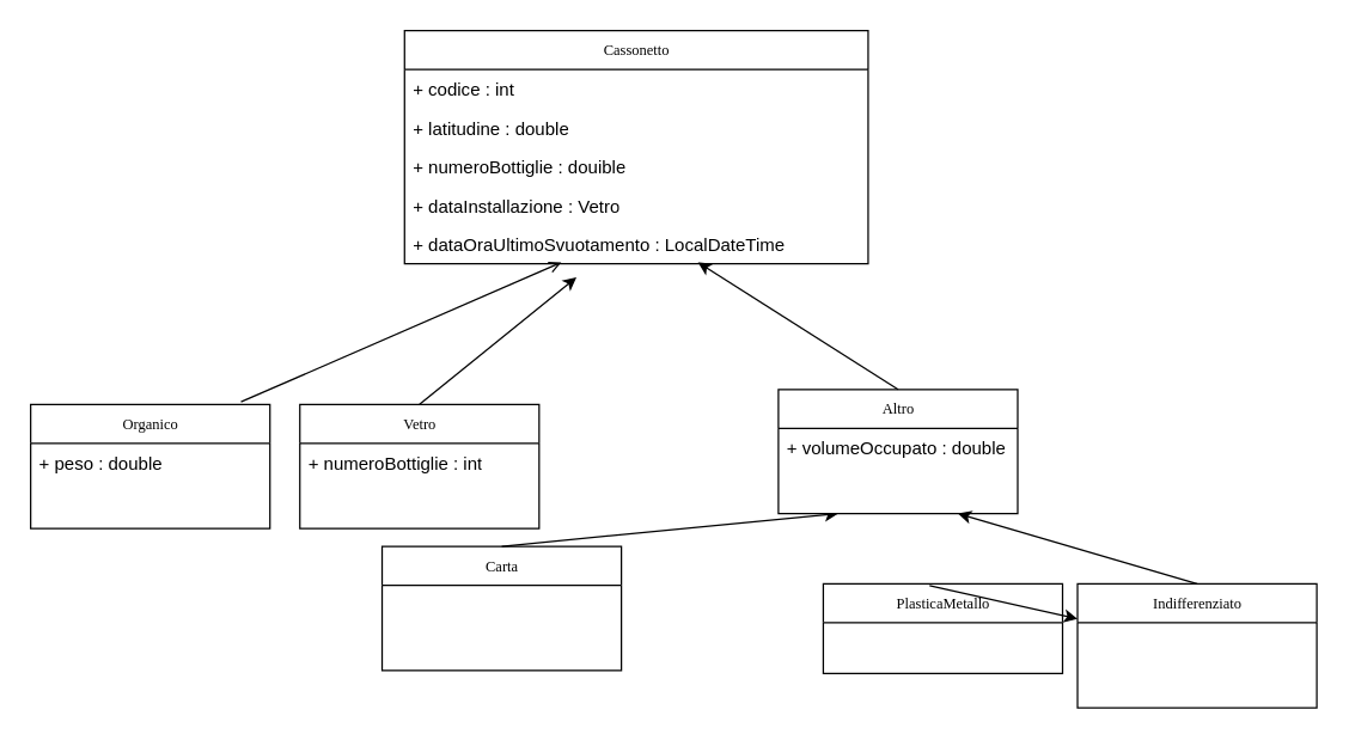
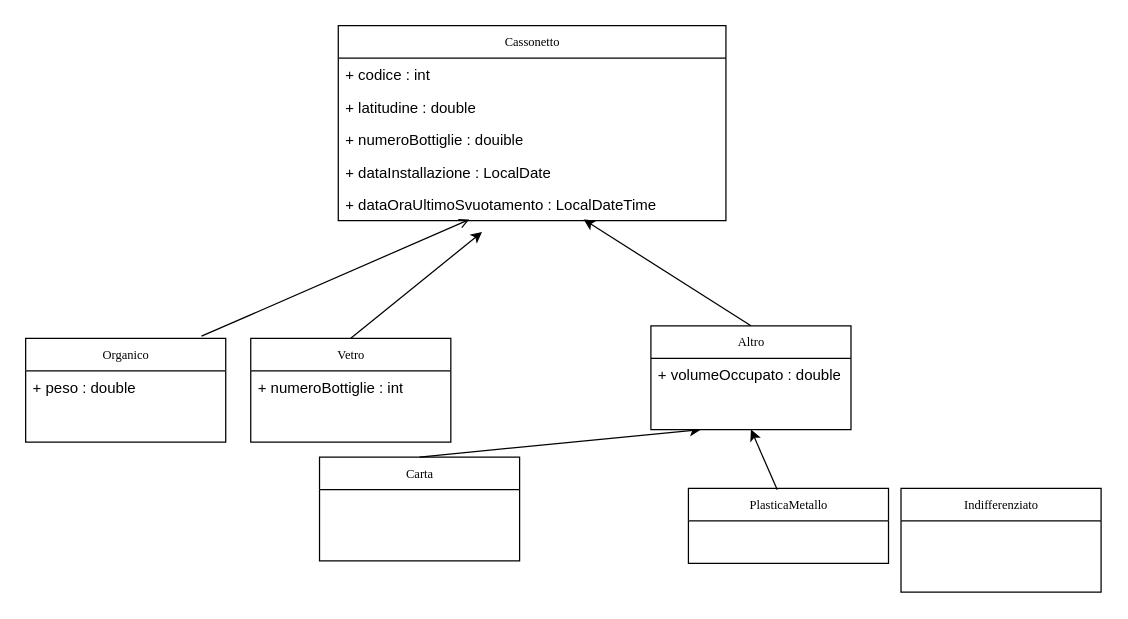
  <mxCell id="0" />
  <mxCell id="1" parent="0" />
  <mxCell id="2" value="Cassonetto" style="swimlane;html=1;fontStyle=0;childLayout=stackLayout;horizontal=1;startSize=26;fillColor=none;horizontalStack=0;resizeParent=1;resizeLast=0;collapsible=1;marginBottom=0;swimlaneFillColor=#ffffff;rounded=0;shadow=0;comic=0;labelBackgroundColor=none;strokeWidth=1;fontFamily=Verdana;fontSize=10;align=center;" parent="1" vertex="1"><mxGeometry x="270" y="20" width="310" height="156" as="geometry" /></mxCell>
  <mxCell id="3" value="+ codice : int" style="text;html=1;strokeColor=none;fillColor=none;align=left;verticalAlign=top;spacingLeft=4;spacingRight=4;whiteSpace=wrap;overflow=hidden;rotatable=0;points=[[0,0.5],[1,0.5]];portConstraint=eastwest;" parent="2" vertex="1"><mxGeometry y="26" width="310" height="26" as="geometry" /></mxCell>
  <mxCell id="4" value="+ latitudine : double" style="text;html=1;strokeColor=none;fillColor=none;align=left;verticalAlign=top;spacingLeft=4;spacingRight=4;whiteSpace=wrap;overflow=hidden;rotatable=0;points=[[0,0.5],[1,0.5]];portConstraint=eastwest;" parent="2" vertex="1"><mxGeometry y="52" width="310" height="26" as="geometry" /></mxCell>
  <mxCell id="5" value="+ numeroBottiglie : douible" style="text;html=1;strokeColor=none;fillColor=none;align=left;verticalAlign=top;spacingLeft=4;spacingRight=4;whiteSpace=wrap;overflow=hidden;rotatable=0;points=[[0,0.5],[1,0.5]];portConstraint=eastwest;" parent="2" vertex="1"><mxGeometry y="78" width="310" height="26" as="geometry" /></mxCell>
- <mxCell id="6" value="+ dataInstallazione : Vetro" style="text;html=1;strokeColor=none;fillColor=none;align=left;verticalAlign=top;spacingLeft=4;spacingRight=4;whiteSpace=wrap;overflow=hidden;rotatable=0;points=[[0,0.5],[1,0.5]];portConstraint=eastwest;" parent="2" vertex="1"><mxGeometry y="104" width="310" height="26" as="geometry" /></mxCell>
+ <mxCell id="6" value="+ dataInstallazione : LocalDate" style="text;html=1;strokeColor=none;fillColor=none;align=left;verticalAlign=top;spacingLeft=4;spacingRight=4;whiteSpace=wrap;overflow=hidden;rotatable=0;points=[[0,0.5],[1,0.5]];portConstraint=eastwest;" parent="2" vertex="1"><mxGeometry y="104" width="310" height="26" as="geometry" /></mxCell>
  <mxCell id="7" value="+ dataOraUltimoSvuotamento : LocalDateTime" style="text;html=1;strokeColor=none;fillColor=none;align=left;verticalAlign=top;spacingLeft=4;spacingRight=4;whiteSpace=wrap;overflow=hidden;rotatable=0;points=[[0,0.5],[1,0.5]];portConstraint=eastwest;" parent="2" vertex="1"><mxGeometry y="130" width="310" height="26" as="geometry" /></mxCell>
  <mxCell id="8" value="Organico" style="swimlane;html=1;fontStyle=0;childLayout=stackLayout;horizontal=1;startSize=26;fillColor=none;horizontalStack=0;resizeParent=1;resizeLast=0;collapsible=1;marginBottom=0;swimlaneFillColor=#ffffff;rounded=0;shadow=0;comic=0;labelBackgroundColor=none;strokeWidth=1;fontFamily=Verdana;fontSize=10;align=center;" parent="1" vertex="1"><mxGeometry x="20" y="270" width="160" height="83" as="geometry" /></mxCell>
  <mxCell id="9" value="+ peso : double" style="text;html=1;strokeColor=none;fillColor=none;align=left;verticalAlign=top;spacingLeft=4;spacingRight=4;whiteSpace=wrap;overflow=hidden;rotatable=0;points=[[0,0.5],[1,0.5]];portConstraint=eastwest;" parent="8" vertex="1"><mxGeometry y="26" width="160" height="26" as="geometry" /></mxCell>
  <mxCell id="10" value="Vetro" style="swimlane;html=1;fontStyle=0;childLayout=stackLayout;horizontal=1;startSize=26;fillColor=none;horizontalStack=0;resizeParent=1;resizeLast=0;collapsible=1;marginBottom=0;swimlaneFillColor=#ffffff;rounded=0;shadow=0;comic=0;labelBackgroundColor=none;strokeWidth=1;fontFamily=Verdana;fontSize=10;align=center;" parent="1" vertex="1"><mxGeometry x="200" y="270" width="160" height="83" as="geometry" /></mxCell>
  <mxCell id="11" value="+ numeroBottiglie : int" style="text;html=1;strokeColor=none;fillColor=none;align=left;verticalAlign=top;spacingLeft=4;spacingRight=4;whiteSpace=wrap;overflow=hidden;rotatable=0;points=[[0,0.5],[1,0.5]];portConstraint=eastwest;" parent="10" vertex="1"><mxGeometry y="26" width="160" height="26" as="geometry" /></mxCell>
  <mxCell id="12" value="Carta" style="swimlane;html=1;fontStyle=0;childLayout=stackLayout;horizontal=1;startSize=26;fillColor=none;horizontalStack=0;resizeParent=1;resizeLast=0;collapsible=1;marginBottom=0;swimlaneFillColor=#ffffff;rounded=0;shadow=0;comic=0;labelBackgroundColor=none;strokeWidth=1;fontFamily=Verdana;fontSize=10;align=center;" parent="1" vertex="1"><mxGeometry x="255" y="365" width="160" height="83" as="geometry" /></mxCell>
  <mxCell id="13" value="PlasticaMetallo" style="swimlane;html=1;fontStyle=0;childLayout=stackLayout;horizontal=1;startSize=26;fillColor=none;horizontalStack=0;resizeParent=1;resizeLast=0;collapsible=1;marginBottom=0;swimlaneFillColor=#ffffff;rounded=0;shadow=0;comic=0;labelBackgroundColor=none;strokeWidth=1;fontFamily=Verdana;fontSize=10;align=center;" parent="1" vertex="1"><mxGeometry x="550" y="390" width="160" height="60" as="geometry" /></mxCell>
  <mxCell id="14" value="Indifferenziato" style="swimlane;html=1;fontStyle=0;childLayout=stackLayout;horizontal=1;startSize=26;fillColor=none;horizontalStack=0;resizeParent=1;resizeLast=0;collapsible=1;marginBottom=0;swimlaneFillColor=#ffffff;rounded=0;shadow=0;comic=0;labelBackgroundColor=none;strokeWidth=1;fontFamily=Verdana;fontSize=10;align=center;" parent="1" vertex="1"><mxGeometry x="720" y="390" width="160" height="83" as="geometry" /></mxCell>
  <mxCell id="15" value="" style="endArrow=open;html=1;rounded=0;exitX=0.879;exitY=-0.02;exitDx=0;exitDy=0;exitPerimeter=0;entryX=0.338;entryY=0.962;entryDx=0;entryDy=0;entryPerimeter=0;" parent="1" source="8" target="7" edge="1"><mxGeometry width="50" height="50" relative="1" as="geometry"><mxPoint x="460" y="320" as="sourcePoint" /><mxPoint x="510" y="270" as="targetPoint" /></mxGeometry></mxCell>
  <mxCell id="16" value="" style="endArrow=classic;html=1;rounded=0;exitX=0.5;exitY=0;exitDx=0;exitDy=0;entryX=0.338;entryY=0.962;entryDx=0;entryDy=0;entryPerimeter=0;" parent="1" source="10" edge="1"><mxGeometry width="50" height="50" relative="1" as="geometry"><mxPoint x="171" y="278" as="sourcePoint" /><mxPoint x="385" y="185" as="targetPoint" /></mxGeometry></mxCell>
  <mxCell id="17" value="" style="endArrow=classic;html=1;rounded=0;exitX=0.5;exitY=0;exitDx=0;exitDy=0;entryX=0.25;entryY=1;entryDx=0;entryDy=0;" parent="1" source="12" target="19" edge="1"><mxGeometry width="50" height="50" relative="1" as="geometry"><mxPoint x="290" y="280" as="sourcePoint" /><mxPoint x="395" y="195" as="targetPoint" /></mxGeometry></mxCell>
- <mxCell id="18" value="" style="endArrow=classic;html=1;rounded=0;exitX=0.444;exitY=0.02;exitDx=0;exitDy=0;exitPerimeter=0;" parent="1" source="13" target="14" edge="1"><mxGeometry width="50" height="50" relative="1" as="geometry"><mxPoint x="300" y="290" as="sourcePoint" /><mxPoint x="405" y="205" as="targetPoint" /></mxGeometry></mxCell>
+ <mxCell id="18" value="" style="endArrow=classic;html=1;rounded=0;exitX=0.444;exitY=0.02;exitDx=0;exitDy=0;entryX=0.5;entryY=1;entryDx=0;entryDy=0;exitPerimeter=0;" parent="1" source="13" target="19" edge="1"><mxGeometry width="50" height="50" relative="1" as="geometry"><mxPoint x="300" y="290" as="sourcePoint" /><mxPoint x="405" y="205" as="targetPoint" /></mxGeometry></mxCell>
  <mxCell id="19" value="Altro" style="swimlane;html=1;fontStyle=0;childLayout=stackLayout;horizontal=1;startSize=26;fillColor=none;horizontalStack=0;resizeParent=1;resizeLast=0;collapsible=1;marginBottom=0;swimlaneFillColor=#ffffff;rounded=0;shadow=0;comic=0;labelBackgroundColor=none;strokeWidth=1;fontFamily=Verdana;fontSize=10;align=center;" parent="1" vertex="1"><mxGeometry x="520" y="260" width="160" height="83" as="geometry" /></mxCell>
  <mxCell id="20" value="+ volumeOccupato : double" style="text;html=1;strokeColor=none;fillColor=none;align=left;verticalAlign=top;spacingLeft=4;spacingRight=4;whiteSpace=wrap;overflow=hidden;rotatable=0;points=[[0,0.5],[1,0.5]];portConstraint=eastwest;" parent="19" vertex="1"><mxGeometry y="26" width="160" height="26" as="geometry" /></mxCell>
- <mxCell id="21" value="" style="endArrow=classic;html=1;rounded=0;exitX=0.5;exitY=0;exitDx=0;exitDy=0;entryX=0.75;entryY=1;entryDx=0;entryDy=0;" parent="1" source="14" target="19" edge="1"><mxGeometry width="50" height="50" relative="1" as="geometry"><mxPoint x="631" y="402" as="sourcePoint" /><mxPoint x="610" y="353" as="targetPoint" /></mxGeometry></mxCell>
  <mxCell id="22" value="" style="endArrow=classic;html=1;rounded=0;exitX=0.5;exitY=0;exitDx=0;exitDy=0;entryX=0.633;entryY=0.962;entryDx=0;entryDy=0;entryPerimeter=0;" parent="1" source="19" target="7" edge="1"><mxGeometry width="50" height="50" relative="1" as="geometry"><mxPoint x="470" y="400" as="sourcePoint" /><mxPoint x="570" y="353" as="targetPoint" /></mxGeometry></mxCell>
